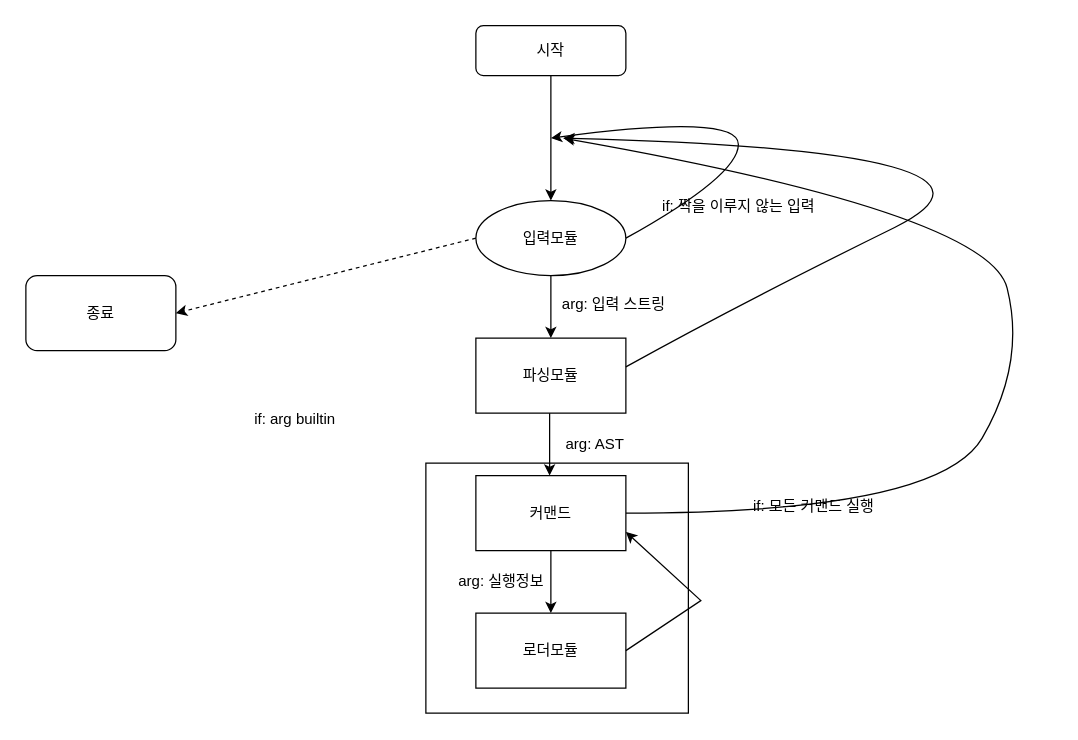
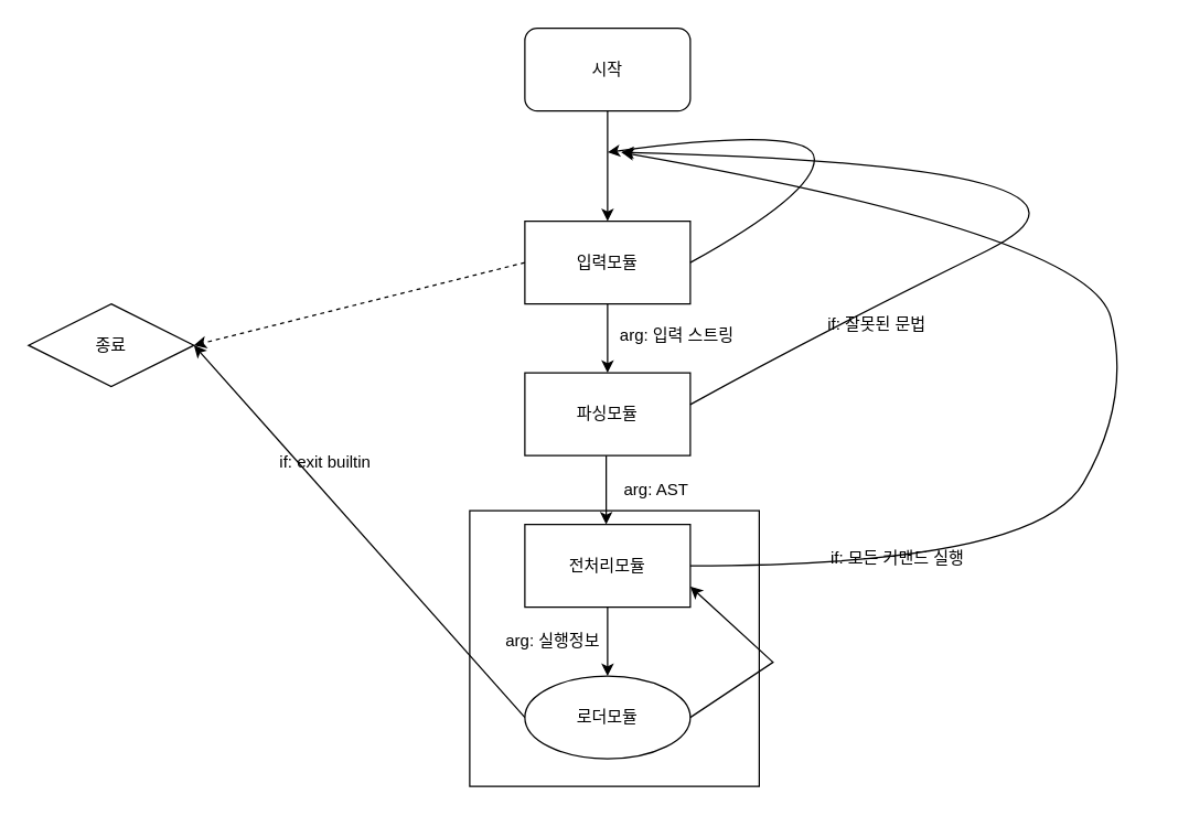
  <mxCell id="0" />
  <mxCell id="1" parent="0" />
  <mxCell id="2" value="" style="rounded=0;whiteSpace=wrap;html=1;" vertex="1" parent="1"><mxGeometry x="340" y="370" width="210" height="200" as="geometry" /></mxCell>
- <mxCell id="3" value="시작" style="rounded=1;whiteSpace=wrap;html=1;" vertex="1" parent="1"><mxGeometry x="380" y="20" width="120" height="40" as="geometry" /></mxCell>
- <mxCell id="4" value="입력모듈" style="ellipse;whiteSpace=wrap;html=1;" vertex="1" parent="1"><mxGeometry x="380" y="160" width="120" height="60" as="geometry" /></mxCell>
+ <mxCell id="3" value="시작" style="rounded=1;whiteSpace=wrap;html=1;" vertex="1" parent="1"><mxGeometry x="380" y="20" width="120" height="60" as="geometry" /></mxCell>
+ <mxCell id="4" value="입력모듈" style="rounded=0;whiteSpace=wrap;html=1;" vertex="1" parent="1"><mxGeometry x="380" y="160" width="120" height="60" as="geometry" /></mxCell>
  <mxCell id="5" value="" style="endArrow=classic;html=1;rounded=0;exitX=0.5;exitY=1;exitDx=0;exitDy=0;entryX=0.5;entryY=0;entryDx=0;entryDy=0;" edge="1" parent="1" source="3" target="4"><mxGeometry width="50" height="50" relative="1" as="geometry"><mxPoint x="640" y="380" as="sourcePoint" /><mxPoint x="690" y="330" as="targetPoint" /></mxGeometry></mxCell>
  <mxCell id="6" value="" style="curved=1;endArrow=classic;html=1;rounded=0;exitX=1;exitY=0.5;exitDx=0;exitDy=0;" edge="1" parent="1" source="4"><mxGeometry width="50" height="50" relative="1" as="geometry"><mxPoint x="640" y="380" as="sourcePoint" /><mxPoint x="440" y="110" as="targetPoint" /><Array as="points"><mxPoint x="590" y="140" /><mxPoint x="590" y="90" /></Array></mxGeometry></mxCell>
- <mxCell id="7" value="if: 짝을 이루지 않는 입력" style="text;html=1;align=center;verticalAlign=middle;resizable=0;points=[];autosize=1;strokeColor=none;fillColor=none;" vertex="1" parent="1"><mxGeometry x="520" y="150" width="140" height="30" as="geometry" /></mxCell>
  <mxCell id="8" value="" style="endArrow=classic;html=1;rounded=0;exitX=0.5;exitY=1;exitDx=0;exitDy=0;" edge="1" parent="1" source="4"><mxGeometry width="50" height="50" relative="1" as="geometry"><mxPoint x="640" y="380" as="sourcePoint" /><mxPoint x="440" y="270" as="targetPoint" /></mxGeometry></mxCell>
  <mxCell id="9" value="파싱모듈" style="rounded=0;whiteSpace=wrap;html=1;" vertex="1" parent="1"><mxGeometry x="380" y="270" width="120" height="60" as="geometry" /></mxCell>
  <mxCell id="10" value="arg: 입력 스트링" style="text;html=1;align=center;verticalAlign=middle;resizable=0;points=[];autosize=1;strokeColor=none;fillColor=none;" vertex="1" parent="1"><mxGeometry x="440" y="228" width="100" height="30" as="geometry" /></mxCell>
  <mxCell id="11" value="" style="curved=1;endArrow=classic;html=1;rounded=0;exitX=1;exitY=0.5;exitDx=0;exitDy=0;" edge="1" parent="1"><mxGeometry width="50" height="50" relative="1" as="geometry"><mxPoint x="500" y="293" as="sourcePoint" /><mxPoint x="450" y="110" as="targetPoint" /><Array as="points"><mxPoint x="590" y="243" /><mxPoint x="840" y="120" /></Array></mxGeometry></mxCell>
- <mxCell id="13" value="로더모듈" style="rounded=0;whiteSpace=wrap;html=1;" vertex="1" parent="1"><mxGeometry x="380" y="490" width="120" height="60" as="geometry" /></mxCell>
+ <mxCell id="12" value="if: 잘못된 문법" style="text;html=1;align=center;verticalAlign=middle;resizable=0;points=[];autosize=1;strokeColor=none;fillColor=none;" vertex="1" parent="1"><mxGeometry x="590" y="220" width="90" height="30" as="geometry" /></mxCell>
+ <mxCell id="13" value="로더모듈" style="ellipse;whiteSpace=wrap;html=1;" vertex="1" parent="1"><mxGeometry x="380" y="490" width="120" height="60" as="geometry" /></mxCell>
  <mxCell id="14" value="" style="endArrow=classic;html=1;rounded=0;exitX=0.5;exitY=1;exitDx=0;exitDy=0;" edge="1" parent="1"><mxGeometry width="50" height="50" relative="1" as="geometry"><mxPoint x="439" y="330" as="sourcePoint" /><mxPoint x="439" y="380" as="targetPoint" /></mxGeometry></mxCell>
  <mxCell id="15" value="arg: AST" style="text;html=1;align=center;verticalAlign=middle;resizable=0;points=[];autosize=1;strokeColor=none;fillColor=none;" vertex="1" parent="1"><mxGeometry x="440" y="340" width="70" height="30" as="geometry" /></mxCell>
  <mxCell id="16" value="" style="curved=1;endArrow=classic;html=1;rounded=0;exitX=1;exitY=0.5;exitDx=0;exitDy=0;" edge="1" parent="1" source="21"><mxGeometry width="50" height="50" relative="1" as="geometry"><mxPoint x="500" y="413" as="sourcePoint" /><mxPoint x="450" y="110" as="targetPoint" /><Array as="points"><mxPoint x="750" y="410" /><mxPoint x="820" y="290" /><mxPoint x="790" y="170" /></Array></mxGeometry></mxCell>
- <mxCell id="17" value="종료" style="rounded=1;whiteSpace=wrap;html=1;" vertex="1" parent="1"><mxGeometry x="20" y="220" width="120" height="60" as="geometry" /></mxCell>
+ <mxCell id="17" value="종료" style="rhombus;whiteSpace=wrap;html=1;" vertex="1" parent="1"><mxGeometry x="20" y="220" width="120" height="60" as="geometry" /></mxCell>
  <mxCell id="18" value="" style="endArrow=classic;html=1;rounded=0;entryX=1;entryY=0.5;entryDx=0;entryDy=0;exitX=0;exitY=0.5;exitDx=0;exitDy=0;dashed=1;" edge="1" parent="1" source="4" target="17"><mxGeometry width="50" height="50" relative="1" as="geometry"><mxPoint x="300" y="400" as="sourcePoint" /><mxPoint x="350" y="350" as="targetPoint" /></mxGeometry></mxCell>
- <mxCell id="20" value="if: arg builtin" style="text;html=1;align=center;verticalAlign=middle;resizable=0;points=[];autosize=1;strokeColor=none;fillColor=none;" vertex="1" parent="1"><mxGeometry x="190" y="320" width="90" height="30" as="geometry" /></mxCell>
- <mxCell id="21" value="커맨드" style="rounded=0;whiteSpace=wrap;html=1;" vertex="1" parent="1"><mxGeometry x="380" y="380" width="120" height="60" as="geometry" /></mxCell>
+ <mxCell id="19" value="" style="endArrow=classic;html=1;rounded=0;exitX=0;exitY=0.5;exitDx=0;exitDy=0;entryX=1;entryY=0.5;entryDx=0;entryDy=0;" edge="1" parent="1" source="13" target="17"><mxGeometry width="50" height="50" relative="1" as="geometry"><mxPoint x="390" y="200" as="sourcePoint" /><mxPoint x="150" y="260" as="targetPoint" /></mxGeometry></mxCell>
+ <mxCell id="20" value="if: exit builtin" style="text;html=1;align=center;verticalAlign=middle;resizable=0;points=[];autosize=1;strokeColor=none;fillColor=none;" vertex="1" parent="1"><mxGeometry x="190" y="320" width="90" height="30" as="geometry" /></mxCell>
+ <mxCell id="21" value="전처리모듈" style="rounded=0;whiteSpace=wrap;html=1;" vertex="1" parent="1"><mxGeometry x="380" y="380" width="120" height="60" as="geometry" /></mxCell>
  <mxCell id="22" value="" style="endArrow=classic;html=1;rounded=0;exitX=0.5;exitY=1;exitDx=0;exitDy=0;entryX=0.5;entryY=0;entryDx=0;entryDy=0;" edge="1" parent="1" source="21" target="13"><mxGeometry width="50" height="50" relative="1" as="geometry"><mxPoint x="449" y="340" as="sourcePoint" /><mxPoint x="449" y="390" as="targetPoint" /></mxGeometry></mxCell>
  <mxCell id="23" value="arg: 실행정보" style="text;html=1;align=center;verticalAlign=middle;resizable=0;points=[];autosize=1;strokeColor=none;fillColor=none;" vertex="1" parent="1"><mxGeometry x="355" y="450" width="90" height="30" as="geometry" /></mxCell>
  <mxCell id="24" value="if: 모든 커맨드 실행" style="text;html=1;align=center;verticalAlign=middle;resizable=0;points=[];autosize=1;strokeColor=none;fillColor=none;" vertex="1" parent="1"><mxGeometry x="590" y="390" width="120" height="30" as="geometry" /></mxCell>
  <mxCell id="25" value="" style="endArrow=classic;html=1;rounded=0;exitX=1;exitY=0.5;exitDx=0;exitDy=0;entryX=1;entryY=0.75;entryDx=0;entryDy=0;" edge="1" parent="1" source="13" target="21"><mxGeometry width="50" height="50" relative="1" as="geometry"><mxPoint x="450" y="450" as="sourcePoint" /><mxPoint x="450" y="500" as="targetPoint" /><Array as="points"><mxPoint x="560" y="480" /></Array></mxGeometry></mxCell>
